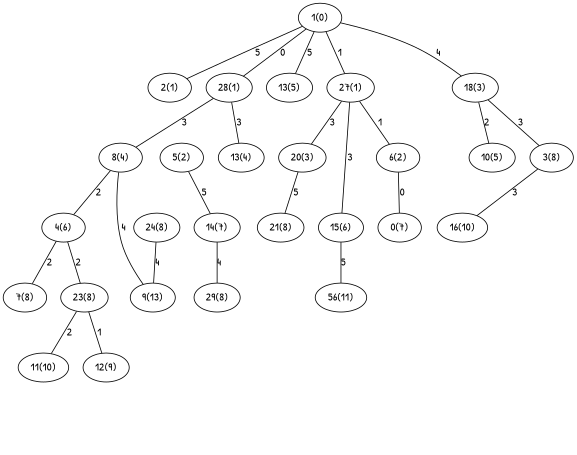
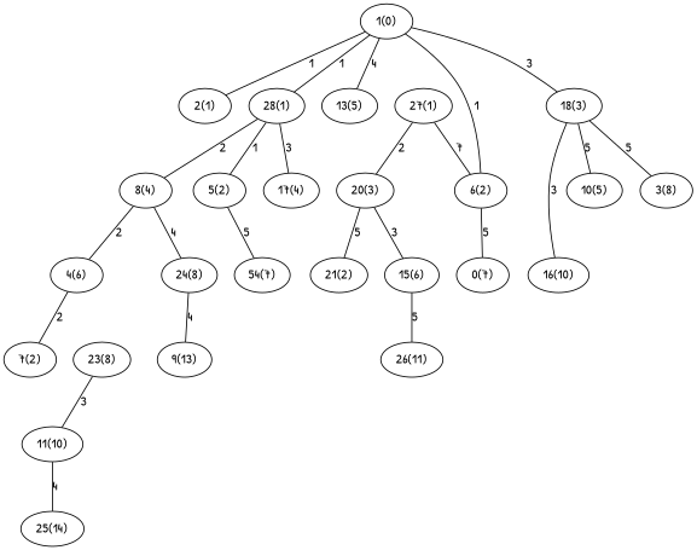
  graph {
    fontname="Patrick Hand"
    node [fontname="Patrick Hand"]
    edge [fontname="Patrick Hand"]
    n1 [label="11(10)"]
+   n2 [label="25(14)"]
    n3 [label="3(8)"]
    n4 [label="16(10)"]
-   n5 [label="13(4)"]
-   n6 [label="12(9)"]
-   n7 [label="56(11)"]
+   n5 [label="17(4)"]
+   n7 [label="26(11)"]
    n8 [label="10(5)"]
    n9 [label="8(4)"]
    n10 [label="24(8)"]
    n11 [label="4(6)"]
    n12 [label="9(13)"]
    n13 [label="23(8)"]
-   n14 [label="7(8)"]
+   n14 [label="7(2)"]
    n15 [label="5(2)"]
-   n16 [label="14(7)"]
-   n17 [label="29(8)"]
+   n16 [label="54(7)"]
    n18 [label="1(0)"]
    n19 [label="2(1)"]
    n20 [label="28(1)"]
    n21 [label="13(5)"]
    n22 [label="27(1)"]
    n23 [label="18(3)"]
    n24 [label="20(3)"]
    n25 [label="6(2)"]
-   n26 [label="21(8)"]
+   n26 [label="21(2)"]
    n27 [label="15(6)"]
    n28 [label="0(7)"]
-   n3 -- n4 [label=3]
-   n9 -- n12 [label=4]
+   n1 -- n2 [label=4]
+   n23 -- n4 [label=3]
+   n9 -- n10 [label=4]
    n9 -- n11 [label=2]
    n10 -- n12 [label=4]
-   n11 -- n13 [label=2]
    n11 -- n14 [label=2]
-   n13 -- n1 [label=2]
-   n13 -- n6 [label=1]
+   n13 -- n1 [label=3]
    n15 -- n16 [label=5]
-   n16 -- n17 [label=4]
-   n18 -- n19 [label=5]
-   n18 -- n20 [label=0]
-   n18 -- n21 [label=5]
-   n18 -- n22 [label=1]
-   n18 -- n23 [label=4]
+   n18 -- n19 [label=1]
+   n18 -- n20 [label=1]
+   n18 -- n21 [label=4]
+   n18 -- n25 [label=1]
+   n18 -- n23 [label=3]
    n20 -- n5 [label=3]
-   n20 -- n9 [label=3]
-   n22 -- n24 [label=3]
-   n22 -- n25 [label=1]
-   n23 -- n3 [label=3]
-   n23 -- n8 [label=2]
+   n20 -- n9 [label=2]
+   n20 -- n15 [label=1]
+   n22 -- n24 [label=2]
+   n22 -- n25 [label=7]
+   n23 -- n3 [label=5]
+   n23 -- n8 [label=5]
    n24 -- n26 [label=5]
-   n22 -- n27 [label=3]
-   n25 -- n28 [label=0]
+   n24 -- n27 [label=3]
+   n25 -- n28 [label=5]
    n27 -- n7 [label=5]
  }
